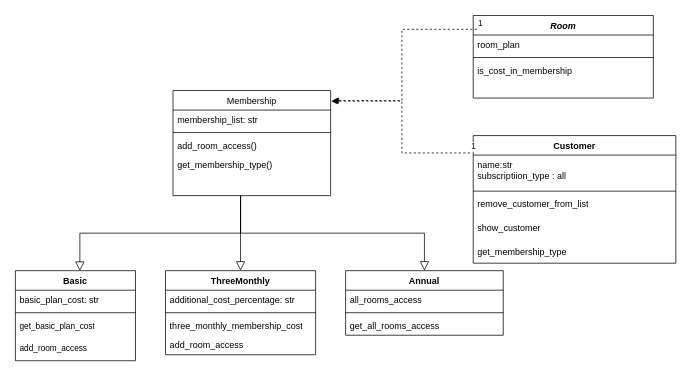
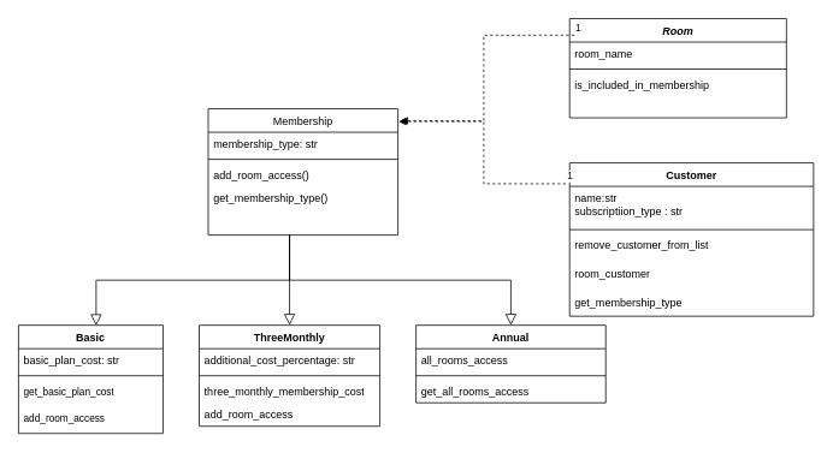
  <mxCell id="0" />
  <mxCell id="1" parent="0" />
  <mxCell id="2" value="Room" style="swimlane;fontStyle=3;align=center;verticalAlign=top;childLayout=stackLayout;horizontal=1;startSize=26;horizontalStack=0;resizeParent=1;resizeLast=0;collapsible=1;marginBottom=0;rounded=0;shadow=0;strokeWidth=1;" parent="1" vertex="1"><mxGeometry x="630" y="20" width="240" height="110" as="geometry"><mxRectangle x="230" y="140" width="160" height="26" as="alternateBounds" /></mxGeometry></mxCell>
- <mxCell id="3" value="room_plan" style="text;align=left;verticalAlign=top;spacingLeft=4;spacingRight=4;overflow=hidden;rotatable=0;points=[[0,0.5],[1,0.5]];portConstraint=eastwest;" parent="2" vertex="1"><mxGeometry y="26" width="240" height="26" as="geometry" /></mxCell>
+ <mxCell id="3" value="room_name" style="text;align=left;verticalAlign=top;spacingLeft=4;spacingRight=4;overflow=hidden;rotatable=0;points=[[0,0.5],[1,0.5]];portConstraint=eastwest;" parent="2" vertex="1"><mxGeometry y="26" width="240" height="26" as="geometry" /></mxCell>
  <mxCell id="4" value="" style="line;html=1;strokeWidth=1;align=left;verticalAlign=middle;spacingTop=-1;spacingLeft=3;spacingRight=3;rotatable=0;labelPosition=right;points=[];portConstraint=eastwest;" parent="2" vertex="1"><mxGeometry y="52" width="240" height="8" as="geometry" /></mxCell>
- <mxCell id="5" value="is_cost_in_membership" style="text;align=left;verticalAlign=top;spacingLeft=4;spacingRight=4;overflow=hidden;rotatable=0;points=[[0,0.5],[1,0.5]];portConstraint=eastwest;" parent="2" vertex="1"><mxGeometry y="60" width="240" height="26" as="geometry" /></mxCell>
+ <mxCell id="5" value="is_included_in_membership" style="text;align=left;verticalAlign=top;spacingLeft=4;spacingRight=4;overflow=hidden;rotatable=0;points=[[0,0.5],[1,0.5]];portConstraint=eastwest;" parent="2" vertex="1"><mxGeometry y="60" width="240" height="26" as="geometry" /></mxCell>
  <mxCell id="6" value="Membership" style="swimlane;fontStyle=0;align=center;verticalAlign=top;childLayout=stackLayout;horizontal=1;startSize=26;horizontalStack=0;resizeParent=1;resizeLast=0;collapsible=1;marginBottom=0;rounded=0;shadow=0;strokeWidth=1;" parent="1" vertex="1"><mxGeometry x="230" y="120" width="210" height="140" as="geometry"><mxRectangle x="130" y="380" width="160" height="26" as="alternateBounds" /></mxGeometry></mxCell>
- <mxCell id="7" value="membership_list: str" style="text;align=left;verticalAlign=top;spacingLeft=4;spacingRight=4;overflow=hidden;rotatable=0;points=[[0,0.5],[1,0.5]];portConstraint=eastwest;" parent="6" vertex="1"><mxGeometry y="26" width="210" height="26" as="geometry" /></mxCell>
+ <mxCell id="7" value="membership_type: str" style="text;align=left;verticalAlign=top;spacingLeft=4;spacingRight=4;overflow=hidden;rotatable=0;points=[[0,0.5],[1,0.5]];portConstraint=eastwest;" parent="6" vertex="1"><mxGeometry y="26" width="210" height="26" as="geometry" /></mxCell>
  <mxCell id="8" value="" style="line;html=1;strokeWidth=1;align=left;verticalAlign=middle;spacingTop=-1;spacingLeft=3;spacingRight=3;rotatable=0;labelPosition=right;points=[];portConstraint=eastwest;" parent="6" vertex="1"><mxGeometry y="52" width="210" height="8" as="geometry" /></mxCell>
  <mxCell id="9" value="add_room_access()" style="text;align=left;verticalAlign=top;spacingLeft=4;spacingRight=4;overflow=hidden;rotatable=0;points=[[0,0.5],[1,0.5]];portConstraint=eastwest;fontStyle=0" parent="6" vertex="1"><mxGeometry y="60" width="210" height="26" as="geometry" /></mxCell>
  <mxCell id="10" value="get_membership_type()" style="text;align=left;verticalAlign=top;spacingLeft=4;spacingRight=4;overflow=hidden;rotatable=0;points=[[0,0.5],[1,0.5]];portConstraint=eastwest;" parent="6" vertex="1"><mxGeometry y="86" width="210" height="26" as="geometry" /></mxCell>
  <mxCell id="11" value="" style="endArrow=block;endSize=10;endFill=0;shadow=0;strokeWidth=1;rounded=0;edgeStyle=elbowEdgeStyle;elbow=vertical;entryX=0.537;entryY=0.003;entryDx=0;entryDy=0;entryPerimeter=0;" parent="1" target="13" edge="1"><mxGeometry width="160" relative="1" as="geometry"><mxPoint x="320" y="260" as="sourcePoint" /><mxPoint x="155" y="360" as="targetPoint" /></mxGeometry></mxCell>
  <mxCell id="12" value="" style="endArrow=block;endSize=10;endFill=0;shadow=0;strokeWidth=1;rounded=0;edgeStyle=elbowEdgeStyle;elbow=vertical;entryX=0.5;entryY=0;entryDx=0;entryDy=0;" parent="1" target="24" edge="1"><mxGeometry width="160" relative="1" as="geometry"><mxPoint x="320" y="260" as="sourcePoint" /><mxPoint x="504.72" y="356.85" as="targetPoint" /></mxGeometry></mxCell>
  <mxCell id="13" value="Basic" style="swimlane;fontStyle=1;align=center;verticalAlign=top;childLayout=stackLayout;horizontal=1;startSize=26;horizontalStack=0;resizeParent=1;resizeParentMax=0;resizeLast=0;collapsible=1;marginBottom=0;whiteSpace=wrap;html=1;" parent="1" vertex="1"><mxGeometry x="20" y="360" width="160" height="120" as="geometry" /></mxCell>
  <mxCell id="14" value="basic_plan_cost: str" style="text;strokeColor=none;fillColor=none;align=left;verticalAlign=top;spacingLeft=4;spacingRight=4;overflow=hidden;rotatable=0;points=[[0,0.5],[1,0.5]];portConstraint=eastwest;whiteSpace=wrap;html=1;" parent="13" vertex="1"><mxGeometry y="26" width="160" height="26" as="geometry" /></mxCell>
  <mxCell id="15" value="" style="line;strokeWidth=1;fillColor=none;align=left;verticalAlign=middle;spacingTop=-1;spacingLeft=3;spacingRight=3;rotatable=0;labelPosition=right;points=[];portConstraint=eastwest;strokeColor=inherit;" parent="13" vertex="1"><mxGeometry y="52" width="160" height="8" as="geometry" /></mxCell>
  <mxCell id="16" value="&lt;span style=&quot;font-size: 11px;&quot;&gt;get_basic_plan_cost&lt;/span&gt;" style="text;strokeColor=none;fillColor=none;align=left;verticalAlign=top;spacingLeft=4;spacingRight=4;overflow=hidden;rotatable=0;points=[[0,0.5],[1,0.5]];portConstraint=eastwest;whiteSpace=wrap;html=1;" parent="13" vertex="1"><mxGeometry y="60" width="160" height="30" as="geometry" /></mxCell>
  <mxCell id="17" value="&lt;span style=&quot;font-size: 11px;&quot;&gt;add_room_access&lt;/span&gt;" style="text;strokeColor=none;fillColor=none;align=left;verticalAlign=top;spacingLeft=4;spacingRight=4;overflow=hidden;rotatable=0;points=[[0,0.5],[1,0.5]];portConstraint=eastwest;whiteSpace=wrap;html=1;" parent="13" vertex="1"><mxGeometry y="90" width="160" height="30" as="geometry" /></mxCell>
  <mxCell id="18" value="" style="endArrow=block;endSize=10;endFill=0;shadow=0;strokeWidth=1;rounded=0;elbow=vertical;" parent="1" target="19" edge="1"><mxGeometry width="160" relative="1" as="geometry"><mxPoint x="320" y="260" as="sourcePoint" /><mxPoint x="310" y="360" as="targetPoint" /></mxGeometry></mxCell>
  <mxCell id="19" value="ThreeMonthly" style="swimlane;fontStyle=1;align=center;verticalAlign=top;childLayout=stackLayout;horizontal=1;startSize=26;horizontalStack=0;resizeParent=1;resizeParentMax=0;resizeLast=0;collapsible=1;marginBottom=0;whiteSpace=wrap;html=1;" parent="1" vertex="1"><mxGeometry x="220" y="360" width="200" height="112" as="geometry" /></mxCell>
  <mxCell id="20" value="additional_cost_percentage: str" style="text;strokeColor=none;fillColor=none;align=left;verticalAlign=top;spacingLeft=4;spacingRight=4;overflow=hidden;rotatable=0;points=[[0,0.5],[1,0.5]];portConstraint=eastwest;whiteSpace=wrap;html=1;" parent="19" vertex="1"><mxGeometry y="26" width="200" height="26" as="geometry" /></mxCell>
  <mxCell id="21" value="" style="line;strokeWidth=1;fillColor=none;align=left;verticalAlign=middle;spacingTop=-1;spacingLeft=3;spacingRight=3;rotatable=0;labelPosition=right;points=[];portConstraint=eastwest;strokeColor=inherit;" parent="19" vertex="1"><mxGeometry y="52" width="200" height="8" as="geometry" /></mxCell>
  <mxCell id="22" value="three_monthly_membership_cost" style="text;strokeColor=none;fillColor=none;align=left;verticalAlign=top;spacingLeft=4;spacingRight=4;overflow=hidden;rotatable=0;points=[[0,0.5],[1,0.5]];portConstraint=eastwest;whiteSpace=wrap;html=1;" parent="19" vertex="1"><mxGeometry y="60" width="200" height="26" as="geometry" /></mxCell>
  <mxCell id="23" value="add_room_access" style="text;strokeColor=none;fillColor=none;align=left;verticalAlign=top;spacingLeft=4;spacingRight=4;overflow=hidden;rotatable=0;points=[[0,0.5],[1,0.5]];portConstraint=eastwest;whiteSpace=wrap;html=1;" parent="19" vertex="1"><mxGeometry y="86" width="200" height="26" as="geometry" /></mxCell>
  <mxCell id="24" value="Annual" style="swimlane;fontStyle=1;align=center;verticalAlign=top;childLayout=stackLayout;horizontal=1;startSize=26;horizontalStack=0;resizeParent=1;resizeParentMax=0;resizeLast=0;collapsible=1;marginBottom=0;whiteSpace=wrap;html=1;" parent="1" vertex="1"><mxGeometry x="460" y="360" width="210" height="86" as="geometry" /></mxCell>
  <mxCell id="25" value="all_rooms_access" style="text;strokeColor=none;fillColor=none;align=left;verticalAlign=top;spacingLeft=4;spacingRight=4;overflow=hidden;rotatable=0;points=[[0,0.5],[1,0.5]];portConstraint=eastwest;whiteSpace=wrap;html=1;" parent="24" vertex="1"><mxGeometry y="26" width="210" height="26" as="geometry" /></mxCell>
  <mxCell id="26" value="" style="line;strokeWidth=1;fillColor=none;align=left;verticalAlign=middle;spacingTop=-1;spacingLeft=3;spacingRight=3;rotatable=0;labelPosition=right;points=[];portConstraint=eastwest;strokeColor=inherit;" parent="24" vertex="1"><mxGeometry y="52" width="210" height="8" as="geometry" /></mxCell>
  <mxCell id="27" value="get_all_rooms_access" style="text;strokeColor=none;fillColor=none;align=left;verticalAlign=top;spacingLeft=4;spacingRight=4;overflow=hidden;rotatable=0;points=[[0,0.5],[1,0.5]];portConstraint=eastwest;whiteSpace=wrap;html=1;" parent="24" vertex="1"><mxGeometry y="60" width="210" height="26" as="geometry" /></mxCell>
  <mxCell id="28" value="" style="endArrow=block;endFill=1;html=1;edgeStyle=orthogonalEdgeStyle;align=left;verticalAlign=top;rounded=0;exitX=0.021;exitY=0.167;exitDx=0;exitDy=0;exitPerimeter=0;entryX=1.012;entryY=0.095;entryDx=0;entryDy=0;entryPerimeter=0;dashed=1;" parent="1" source="2" target="6" edge="1"><mxGeometry x="-1" relative="1" as="geometry"><mxPoint x="330" y="260" as="sourcePoint" /><mxPoint x="490" y="260" as="targetPoint" /></mxGeometry></mxCell>
  <mxCell id="29" value="1" style="edgeLabel;resizable=0;html=1;align=left;verticalAlign=bottom;" parent="28" connectable="0" vertex="1"><mxGeometry x="-1" relative="1" as="geometry" /></mxCell>
  <mxCell id="30" value="Customer" style="swimlane;fontStyle=1;align=center;verticalAlign=top;childLayout=stackLayout;horizontal=1;startSize=26;horizontalStack=0;resizeParent=1;resizeParentMax=0;resizeLast=0;collapsible=1;marginBottom=0;whiteSpace=wrap;html=1;" parent="1" vertex="1"><mxGeometry x="630" y="180" width="270" height="170" as="geometry"><mxRectangle x="640" y="200" width="100" height="30" as="alternateBounds" /></mxGeometry></mxCell>
- <mxCell id="31" value="name:str&lt;br&gt;subscriptiion_type : all" style="text;strokeColor=none;fillColor=none;align=left;verticalAlign=top;spacingLeft=4;spacingRight=4;overflow=hidden;rotatable=0;points=[[0,0.5],[1,0.5]];portConstraint=eastwest;whiteSpace=wrap;html=1;" parent="30" vertex="1"><mxGeometry y="26" width="270" height="44" as="geometry" /></mxCell>
+ <mxCell id="31" value="name:str&lt;br&gt;subscriptiion_type : str" style="text;strokeColor=none;fillColor=none;align=left;verticalAlign=top;spacingLeft=4;spacingRight=4;overflow=hidden;rotatable=0;points=[[0,0.5],[1,0.5]];portConstraint=eastwest;whiteSpace=wrap;html=1;" parent="30" vertex="1"><mxGeometry y="26" width="270" height="44" as="geometry" /></mxCell>
  <mxCell id="32" value="" style="line;strokeWidth=1;fillColor=none;align=left;verticalAlign=middle;spacingTop=-1;spacingLeft=3;spacingRight=3;rotatable=0;labelPosition=right;points=[];portConstraint=eastwest;strokeColor=inherit;" parent="30" vertex="1"><mxGeometry y="70" width="270" height="8" as="geometry" /></mxCell>
  <mxCell id="33" value="remove_customer_from_list" style="text;strokeColor=none;fillColor=none;align=left;verticalAlign=top;spacingLeft=4;spacingRight=4;overflow=hidden;rotatable=0;points=[[0,0.5],[1,0.5]];portConstraint=eastwest;whiteSpace=wrap;html=1;" parent="30" vertex="1"><mxGeometry y="78" width="270" height="32" as="geometry" /></mxCell>
- <mxCell id="34" value="show_customer" style="text;strokeColor=none;fillColor=none;align=left;verticalAlign=top;spacingLeft=4;spacingRight=4;overflow=hidden;rotatable=0;points=[[0,0.5],[1,0.5]];portConstraint=eastwest;whiteSpace=wrap;html=1;" parent="30" vertex="1"><mxGeometry y="110" width="270" height="32" as="geometry" /></mxCell>
+ <mxCell id="34" value="room_customer" style="text;strokeColor=none;fillColor=none;align=left;verticalAlign=top;spacingLeft=4;spacingRight=4;overflow=hidden;rotatable=0;points=[[0,0.5],[1,0.5]];portConstraint=eastwest;whiteSpace=wrap;html=1;" parent="30" vertex="1"><mxGeometry y="110" width="270" height="32" as="geometry" /></mxCell>
  <mxCell id="35" value="get_membership_type" style="text;strokeColor=none;fillColor=none;align=left;verticalAlign=top;spacingLeft=4;spacingRight=4;overflow=hidden;rotatable=0;points=[[0,0.5],[1,0.5]];portConstraint=eastwest;whiteSpace=wrap;html=1;" parent="30" vertex="1"><mxGeometry y="142" width="270" height="28" as="geometry" /></mxCell>
  <mxCell id="36" value="" style="endArrow=block;endFill=1;html=1;edgeStyle=orthogonalEdgeStyle;align=left;verticalAlign=top;rounded=0;exitX=-0.016;exitY=0.136;exitDx=0;exitDy=0;exitPerimeter=0;entryX=1.004;entryY=0.101;entryDx=0;entryDy=0;entryPerimeter=0;dashed=1;" parent="1" source="30" target="6" edge="1"><mxGeometry x="-1" relative="1" as="geometry"><mxPoint x="330" y="260" as="sourcePoint" /><mxPoint x="490" y="260" as="targetPoint" /></mxGeometry></mxCell>
  <mxCell id="37" value="1" style="edgeLabel;resizable=0;html=1;align=left;verticalAlign=bottom;" parent="36" connectable="0" vertex="1"><mxGeometry x="-1" relative="1" as="geometry" /></mxCell>
